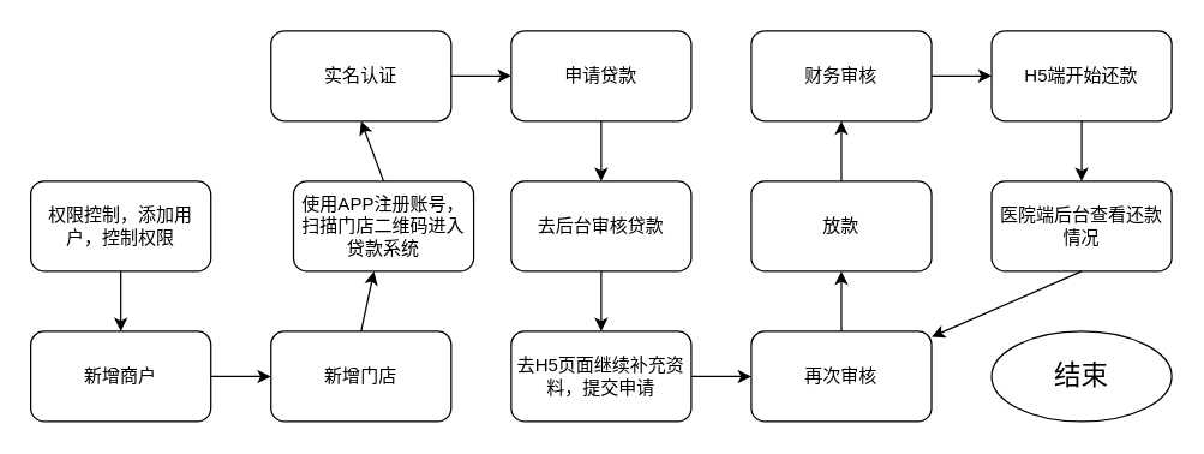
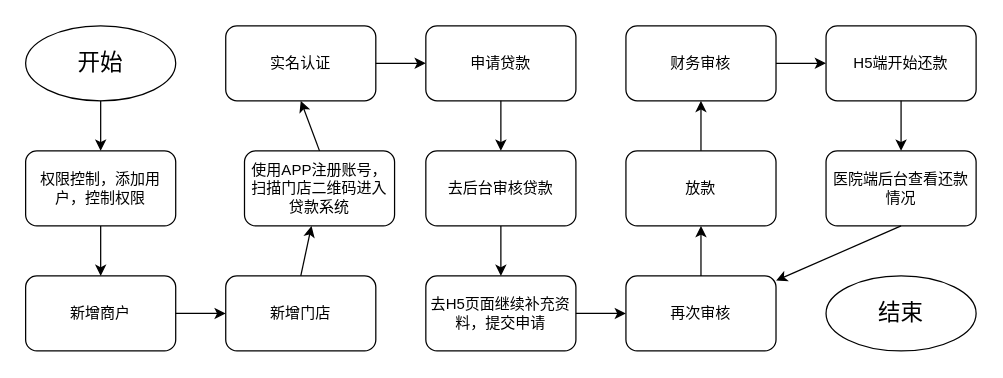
  <mxCell id="0" />
  <mxCell id="1" parent="0" />
+ <mxCell id="2" value="&lt;font style=&quot;font-size: 18px&quot;&gt;开始&lt;/font&gt;" style="ellipse;whiteSpace=wrap;html=1;" vertex="1" parent="1"><mxGeometry x="20" y="20" width="120" height="60" as="geometry" /></mxCell>
  <mxCell id="3" value="权限控制，添加用户，控制权限" style="rounded=1;whiteSpace=wrap;html=1;" vertex="1" parent="1"><mxGeometry x="20" y="120" width="120" height="60" as="geometry" /></mxCell>
+ <mxCell id="4" value="" style="endArrow=classic;html=1;exitX=0.5;exitY=1;exitDx=0;exitDy=0;" edge="1" parent="1" source="2" target="3"><mxGeometry width="50" height="50" relative="1" as="geometry"><mxPoint x="90" y="80" as="sourcePoint" /><mxPoint x="80" y="820" as="targetPoint" /></mxGeometry></mxCell>
  <mxCell id="5" value="" style="endArrow=classic;html=1;exitX=0.5;exitY=1;exitDx=0;exitDy=0;" edge="1" parent="1" source="3"><mxGeometry width="50" height="50" relative="1" as="geometry"><mxPoint x="150" y="200" as="sourcePoint" /><mxPoint x="80" y="220" as="targetPoint" /></mxGeometry></mxCell>
  <mxCell id="6" value="新增商户" style="rounded=1;whiteSpace=wrap;html=1;" vertex="1" parent="1"><mxGeometry x="20" y="220" width="120" height="60" as="geometry" /></mxCell>
  <mxCell id="7" value="" style="endArrow=classic;html=1;exitX=1;exitY=0.5;exitDx=0;exitDy=0;" edge="1" parent="1" source="6"><mxGeometry width="50" height="50" relative="1" as="geometry"><mxPoint x="150" y="200" as="sourcePoint" /><mxPoint x="180" y="250" as="targetPoint" /></mxGeometry></mxCell>
  <mxCell id="8" value="新增门店" style="rounded=1;whiteSpace=wrap;html=1;" vertex="1" parent="1"><mxGeometry x="180" y="220" width="120" height="60" as="geometry" /></mxCell>
  <mxCell id="9" value="" style="endArrow=classic;html=1;exitX=0.5;exitY=0;exitDx=0;exitDy=0;" edge="1" parent="1" source="8" target="10"><mxGeometry width="50" height="50" relative="1" as="geometry"><mxPoint x="150" y="200" as="sourcePoint" /><mxPoint x="240" y="180" as="targetPoint" /></mxGeometry></mxCell>
  <mxCell id="10" value="使用APP注册账号，扫描门店二维码进入贷款系统" style="rounded=1;whiteSpace=wrap;html=1;" vertex="1" parent="1"><mxGeometry x="195" y="120" width="120" height="60" as="geometry" /></mxCell>
  <mxCell id="11" value="" style="endArrow=classic;html=1;exitX=0.5;exitY=0;exitDx=0;exitDy=0;" edge="1" parent="1" source="10"><mxGeometry width="50" height="50" relative="1" as="geometry"><mxPoint x="150" y="80" as="sourcePoint" /><mxPoint x="240" y="80" as="targetPoint" /></mxGeometry></mxCell>
  <mxCell id="12" value="实名认证" style="rounded=1;whiteSpace=wrap;html=1;" vertex="1" parent="1"><mxGeometry x="180" y="20" width="120" height="60" as="geometry" /></mxCell>
  <mxCell id="13" value="" style="endArrow=classic;html=1;exitX=1;exitY=0.5;exitDx=0;exitDy=0;" edge="1" parent="1" source="12"><mxGeometry width="50" height="50" relative="1" as="geometry"><mxPoint x="310" y="200" as="sourcePoint" /><mxPoint x="340" y="50" as="targetPoint" /></mxGeometry></mxCell>
  <mxCell id="14" value="申请贷款" style="rounded=1;whiteSpace=wrap;html=1;" vertex="1" parent="1"><mxGeometry x="340" y="20" width="120" height="60" as="geometry" /></mxCell>
  <mxCell id="15" value="" style="endArrow=classic;html=1;exitX=0.5;exitY=1;exitDx=0;exitDy=0;" edge="1" parent="1" source="14" target="16"><mxGeometry width="50" height="50" relative="1" as="geometry"><mxPoint x="310" y="200" as="sourcePoint" /><mxPoint x="400" y="120" as="targetPoint" /></mxGeometry></mxCell>
  <mxCell id="16" value="去后台审核贷款" style="rounded=1;whiteSpace=wrap;html=1;" vertex="1" parent="1"><mxGeometry x="340" y="120" width="120" height="60" as="geometry" /></mxCell>
  <mxCell id="17" value="" style="endArrow=classic;html=1;exitX=0.5;exitY=1;exitDx=0;exitDy=0;" edge="1" parent="1" source="16"><mxGeometry width="50" height="50" relative="1" as="geometry"><mxPoint x="310" y="200" as="sourcePoint" /><mxPoint x="400" y="220" as="targetPoint" /></mxGeometry></mxCell>
  <mxCell id="18" value="去H5页面继续补充资料，提交申请" style="rounded=1;whiteSpace=wrap;html=1;" vertex="1" parent="1"><mxGeometry x="340" y="220" width="120" height="60" as="geometry" /></mxCell>
  <mxCell id="19" value="" style="endArrow=classic;html=1;exitX=1;exitY=0.5;exitDx=0;exitDy=0;" edge="1" parent="1" source="18"><mxGeometry width="50" height="50" relative="1" as="geometry"><mxPoint x="310" y="200" as="sourcePoint" /><mxPoint x="500" y="250" as="targetPoint" /></mxGeometry></mxCell>
  <mxCell id="20" value="再次审核" style="rounded=1;whiteSpace=wrap;html=1;" vertex="1" parent="1"><mxGeometry x="500" y="220" width="120" height="60" as="geometry" /></mxCell>
  <mxCell id="21" value="" style="endArrow=classic;html=1;exitX=0.5;exitY=0;exitDx=0;exitDy=0;" edge="1" parent="1" source="20"><mxGeometry width="50" height="50" relative="1" as="geometry"><mxPoint x="310" y="200" as="sourcePoint" /><mxPoint x="560" y="180" as="targetPoint" /></mxGeometry></mxCell>
  <mxCell id="22" value="放款" style="rounded=1;whiteSpace=wrap;html=1;" vertex="1" parent="1"><mxGeometry x="500" y="120" width="120" height="60" as="geometry" /></mxCell>
  <mxCell id="23" value="" style="endArrow=classic;html=1;exitX=0.5;exitY=0;exitDx=0;exitDy=0;" edge="1" parent="1" source="22" target="24"><mxGeometry width="50" height="50" relative="1" as="geometry"><mxPoint x="310" y="200" as="sourcePoint" /><mxPoint x="560" y="70" as="targetPoint" /></mxGeometry></mxCell>
  <mxCell id="24" value="财务审核" style="rounded=1;whiteSpace=wrap;html=1;" vertex="1" parent="1"><mxGeometry x="500" y="20" width="120" height="60" as="geometry" /></mxCell>
  <mxCell id="25" value="" style="endArrow=classic;html=1;exitX=1;exitY=0.5;exitDx=0;exitDy=0;" edge="1" parent="1" source="24"><mxGeometry width="50" height="50" relative="1" as="geometry"><mxPoint x="410" y="200" as="sourcePoint" /><mxPoint x="660" y="50" as="targetPoint" /></mxGeometry></mxCell>
  <mxCell id="26" value="H5端开始还款" style="rounded=1;whiteSpace=wrap;html=1;" vertex="1" parent="1"><mxGeometry x="660" y="20" width="120" height="60" as="geometry" /></mxCell>
  <mxCell id="27" value="" style="endArrow=classic;html=1;exitX=0.5;exitY=1;exitDx=0;exitDy=0;" edge="1" parent="1" source="26"><mxGeometry width="50" height="50" relative="1" as="geometry"><mxPoint x="570" y="200" as="sourcePoint" /><mxPoint x="720" y="120" as="targetPoint" /></mxGeometry></mxCell>
  <mxCell id="28" value="医院端后台查看还款情况" style="rounded=1;whiteSpace=wrap;html=1;" vertex="1" parent="1"><mxGeometry x="660" y="120" width="120" height="60" as="geometry" /></mxCell>
  <mxCell id="29" value="" style="endArrow=classic;html=1;exitX=0.5;exitY=1;exitDx=0;exitDy=0;" edge="1" parent="1" source="28" target="20"><mxGeometry width="50" height="50" relative="1" as="geometry"><mxPoint x="570" y="200" as="sourcePoint" /><mxPoint x="720" y="220" as="targetPoint" /></mxGeometry></mxCell>
  <mxCell id="30" value="&lt;font style=&quot;font-size: 18px&quot;&gt;结束&lt;/font&gt;" style="ellipse;whiteSpace=wrap;html=1;" vertex="1" parent="1"><mxGeometry x="660" y="220" width="120" height="60" as="geometry" /></mxCell>
